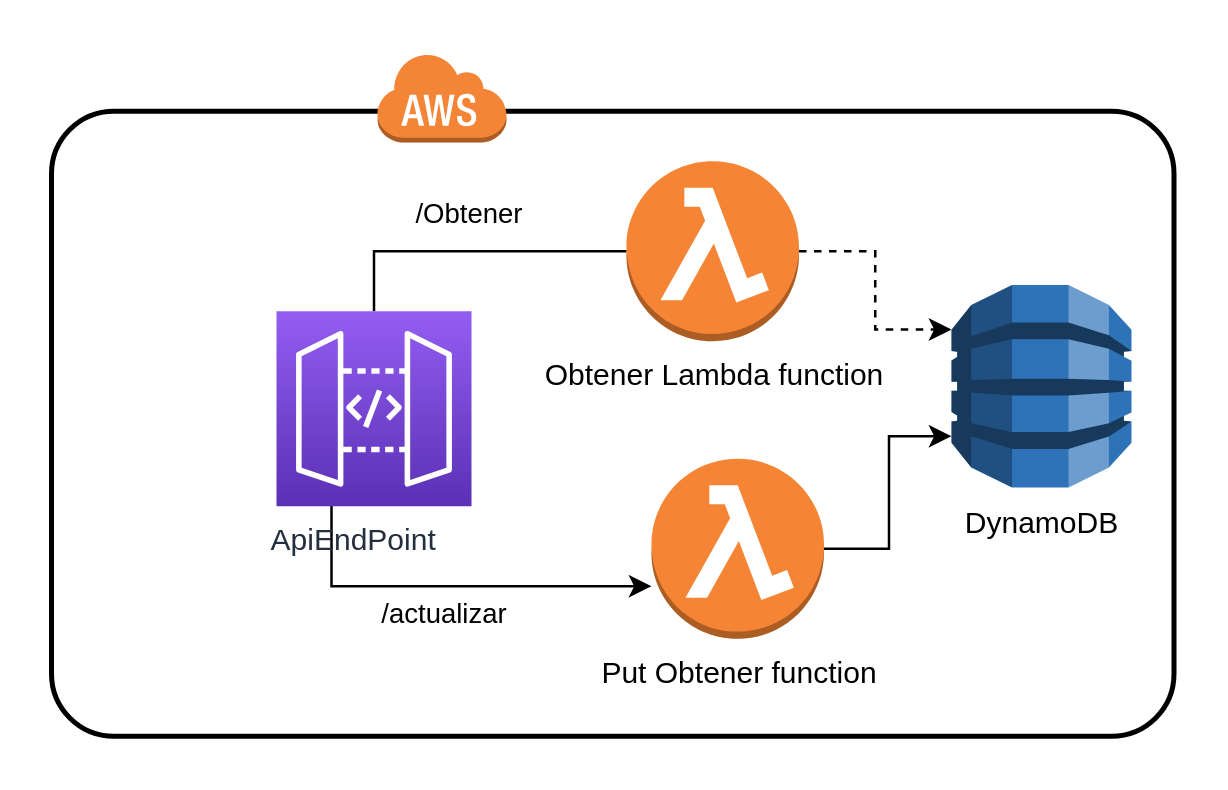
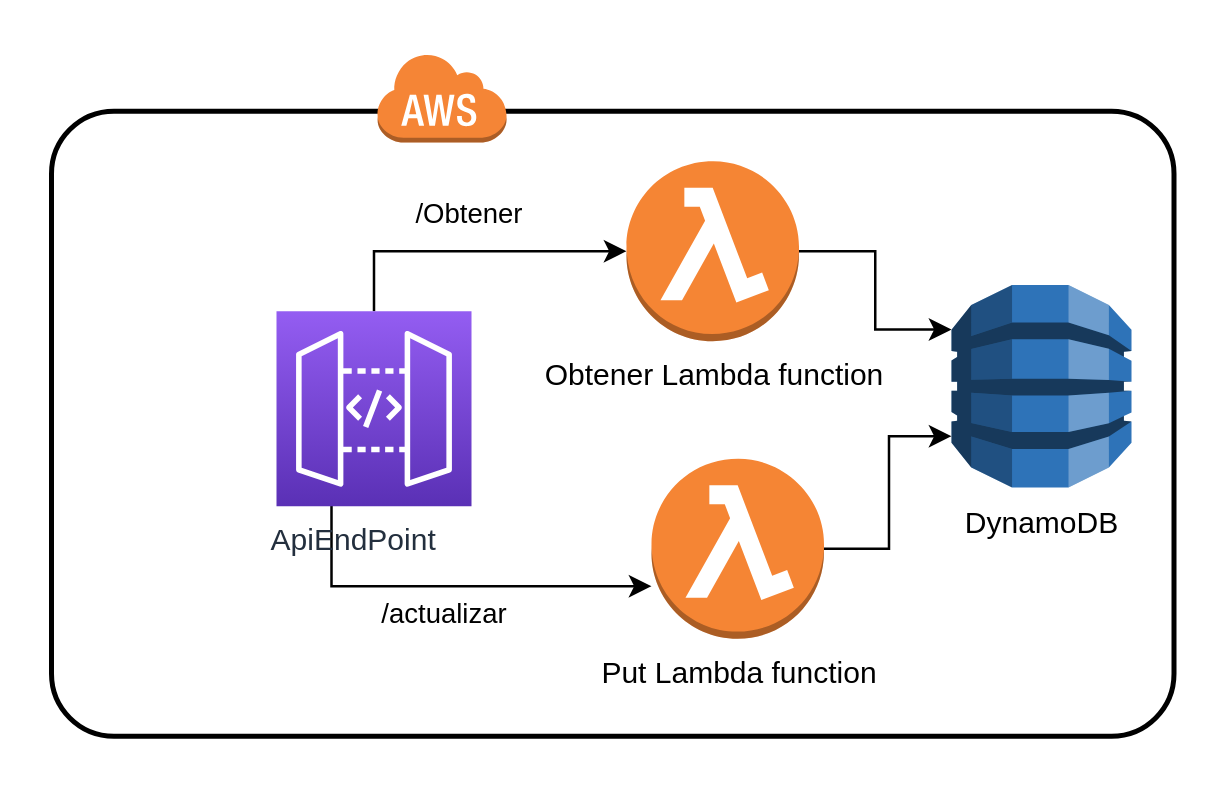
  <mxCell id="0" />
  <mxCell id="1" parent="0" />
  <mxCell id="2" value="" style="rounded=1;arcSize=10;dashed=0;fillColor=none;gradientColor=none;strokeWidth=2;labelPosition=center;verticalLabelPosition=bottom;align=center;verticalAlign=top;" vertex="1" parent="1"><mxGeometry x="20" y="44" width="449" height="250" as="geometry" /></mxCell>
- <mxCell id="3" style="edgeStyle=orthogonalEdgeStyle;rounded=0;orthogonalLoop=1;jettySize=auto;html=1;exitX=0.5;exitY=0;exitDx=0;exitDy=0;exitPerimeter=0;endArrow=none;" edge="1" parent="1" source="13" target="8"><mxGeometry relative="1" as="geometry"><mxPoint x="148.25" y="107.5" as="sourcePoint" /></mxGeometry></mxCell>
+ <mxCell id="3" style="edgeStyle=orthogonalEdgeStyle;rounded=0;orthogonalLoop=1;jettySize=auto;html=1;exitX=0.5;exitY=0;exitDx=0;exitDy=0;exitPerimeter=0;" edge="1" parent="1" source="13" target="8"><mxGeometry relative="1" as="geometry"><mxPoint x="148.25" y="107.5" as="sourcePoint" /></mxGeometry></mxCell>
  <mxCell id="4" value="/Obtener" style="edgeLabel;html=1;align=center;verticalAlign=middle;resizable=0;points=[];" vertex="1" connectable="0" parent="3"><mxGeometry x="-0.023" y="-2" relative="1" as="geometry"><mxPoint y="-18" as="offset" /></mxGeometry></mxCell>
  <mxCell id="5" style="edgeStyle=orthogonalEdgeStyle;rounded=0;orthogonalLoop=1;jettySize=auto;html=1;" edge="1" parent="1" target="12"><mxGeometry relative="1" as="geometry"><mxPoint x="132" y="200.5" as="sourcePoint" /><Array as="points"><mxPoint x="132" y="234" /></Array></mxGeometry></mxCell>
  <mxCell id="6" value="/actualizar" style="edgeLabel;html=1;align=center;verticalAlign=middle;resizable=0;points=[];" vertex="1" connectable="0" parent="5"><mxGeometry x="-0.055" y="-3" relative="1" as="geometry"><mxPoint x="2" y="7" as="offset" /></mxGeometry></mxCell>
- <mxCell id="7" style="edgeStyle=orthogonalEdgeStyle;rounded=0;orthogonalLoop=1;jettySize=auto;html=1;entryX=0;entryY=0.22;entryDx=0;entryDy=0;entryPerimeter=0;dashed=1;" edge="1" parent="1" source="8" target="9"><mxGeometry relative="1" as="geometry" /></mxCell>
+ <mxCell id="7" style="edgeStyle=orthogonalEdgeStyle;rounded=0;orthogonalLoop=1;jettySize=auto;html=1;entryX=0;entryY=0.22;entryDx=0;entryDy=0;entryPerimeter=0;" edge="1" parent="1" source="8" target="9"><mxGeometry relative="1" as="geometry" /></mxCell>
  <mxCell id="8" value="Obtener Lambda function" style="outlineConnect=0;dashed=0;verticalLabelPosition=bottom;verticalAlign=top;align=center;html=1;shape=mxgraph.aws3.lambda_function;fillColor=#F58534;gradientColor=none;" vertex="1" parent="1"><mxGeometry x="250" y="64" width="69" height="72" as="geometry" /></mxCell>
  <mxCell id="9" value="DynamoDB" style="outlineConnect=0;dashed=0;verticalLabelPosition=bottom;verticalAlign=top;align=center;html=1;shape=mxgraph.aws3.dynamo_db;fillColor=#2E73B8;gradientColor=none;" vertex="1" parent="1"><mxGeometry x="380" y="113.5" width="72" height="81" as="geometry" /></mxCell>
  <mxCell id="10" value="" style="dashed=0;html=1;shape=mxgraph.aws3.cloud;fillColor=#F58536;gradientColor=none;dashed=0;" vertex="1" parent="1"><mxGeometry x="150" y="20.5" width="52" height="36" as="geometry" /></mxCell>
  <mxCell id="11" style="edgeStyle=orthogonalEdgeStyle;rounded=0;orthogonalLoop=1;jettySize=auto;html=1;" edge="1" parent="1" source="12" target="9"><mxGeometry relative="1" as="geometry"><Array as="points"><mxPoint x="355" y="219" /><mxPoint x="355" y="174" /></Array></mxGeometry></mxCell>
- <mxCell id="12" value="Put Obtener function" style="outlineConnect=0;dashed=0;verticalLabelPosition=bottom;verticalAlign=top;align=center;html=1;shape=mxgraph.aws3.lambda_function;fillColor=#F58534;gradientColor=none;" vertex="1" parent="1"><mxGeometry x="260" y="183" width="69" height="72" as="geometry" /></mxCell>
+ <mxCell id="12" value="Put Lambda function" style="outlineConnect=0;dashed=0;verticalLabelPosition=bottom;verticalAlign=top;align=center;html=1;shape=mxgraph.aws3.lambda_function;fillColor=#F58534;gradientColor=none;" vertex="1" parent="1"><mxGeometry x="260" y="183" width="69" height="72" as="geometry" /></mxCell>
  <mxCell id="13" value="ApiEndPoint&amp;nbsp; &amp;nbsp; &amp;nbsp;" style="sketch=0;points=[[0,0,0],[0.25,0,0],[0.5,0,0],[0.75,0,0],[1,0,0],[0,1,0],[0.25,1,0],[0.5,1,0],[0.75,1,0],[1,1,0],[0,0.25,0],[0,0.5,0],[0,0.75,0],[1,0.25,0],[1,0.5,0],[1,0.75,0]];outlineConnect=0;fontColor=#232F3E;gradientColor=#945DF2;gradientDirection=north;fillColor=#5A30B5;strokeColor=#ffffff;dashed=0;verticalLabelPosition=bottom;verticalAlign=top;align=center;html=1;fontSize=12;fontStyle=0;aspect=fixed;shape=mxgraph.aws4.resourceIcon;resIcon=mxgraph.aws4.api_gateway;labelPosition=center;textDirection=ltr;" vertex="1" parent="1"><mxGeometry x="110" y="124" width="78" height="78" as="geometry" /></mxCell>
